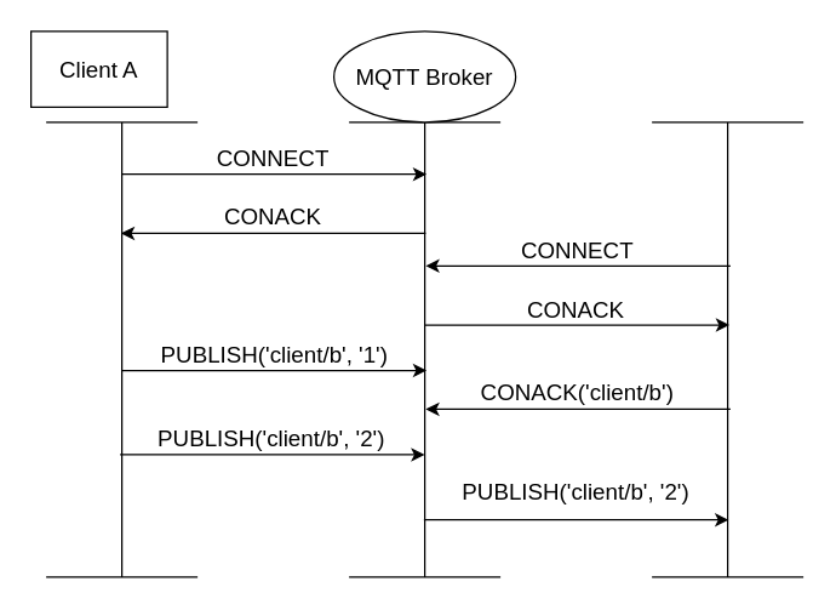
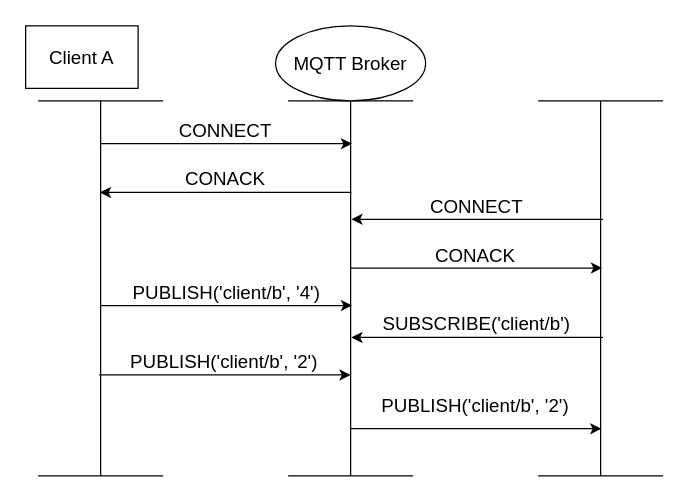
  <mxCell id="0" />
  <mxCell id="1" parent="0" />
  <mxCell id="2" value="Client A" style="rounded=0;whiteSpace=wrap;html=1;fontSize=15;" vertex="1" parent="1"><mxGeometry x="20" y="20" width="90" height="50" as="geometry" /></mxCell>
  <mxCell id="3" value="" style="shape=crossbar;whiteSpace=wrap;html=1;rounded=1;direction=south;" vertex="1" parent="1"><mxGeometry x="230" y="80" width="100" height="300" as="geometry" /></mxCell>
  <mxCell id="4" value="MQTT Broker" style="ellipse;whiteSpace=wrap;html=1;fontSize=15;" vertex="1" parent="1"><mxGeometry x="220" width="120" height="60" as="geometry" y="20" /></mxCell>
  <mxCell id="5" value="" style="shape=crossbar;whiteSpace=wrap;html=1;rounded=1;direction=south;" vertex="1" parent="1"><mxGeometry x="30" y="80" width="100" height="300" as="geometry" /></mxCell>
  <mxCell id="6" value="" style="shape=crossbar;whiteSpace=wrap;html=1;rounded=1;direction=south;" vertex="1" parent="1"><mxGeometry x="430" y="80" width="100" height="300" as="geometry" /></mxCell>
  <mxCell id="7" value="" style="endArrow=classic;html=1;rounded=0;fontSize=15;entryX=0.088;entryY=0.488;entryDx=0;entryDy=0;entryPerimeter=0;exitX=0.088;exitY=0.5;exitDx=0;exitDy=0;exitPerimeter=0;" edge="1" parent="1"><mxGeometry width="50" height="50" relative="1" as="geometry"><mxPoint x="80" y="114.24" as="sourcePoint" /><mxPoint x="281.2" y="114.24" as="targetPoint" /></mxGeometry></mxCell>
  <mxCell id="8" value="CONNECT" style="text;html=1;strokeColor=none;fillColor=none;align=center;verticalAlign=middle;whiteSpace=wrap;rounded=0;fontSize=15;" vertex="1" parent="1"><mxGeometry x="80" y="88" width="200" height="30" as="geometry" /></mxCell>
  <mxCell id="9" value="" style="endArrow=classic;html=1;rounded=0;fontSize=15;entryX=0.088;entryY=0.488;entryDx=0;entryDy=0;entryPerimeter=0;exitX=0.088;exitY=0.5;exitDx=0;exitDy=0;exitPerimeter=0;" edge="1" parent="1"><mxGeometry width="50" height="50" relative="1" as="geometry"><mxPoint x="280.6" y="153.24" as="sourcePoint" /><mxPoint x="79.4" y="153.24" as="targetPoint" /></mxGeometry></mxCell>
  <mxCell id="10" value="CONACK" style="text;html=1;strokeColor=none;fillColor=none;align=center;verticalAlign=middle;whiteSpace=wrap;rounded=0;fontSize=15;" vertex="1" parent="1"><mxGeometry x="80" y="127" width="200" height="30" as="geometry" /></mxCell>
  <mxCell id="11" value="" style="endArrow=classic;html=1;rounded=0;fontSize=15;entryX=0.088;entryY=0.488;entryDx=0;entryDy=0;entryPerimeter=0;exitX=0.088;exitY=0.5;exitDx=0;exitDy=0;exitPerimeter=0;" edge="1" parent="1"><mxGeometry width="50" height="50" relative="1" as="geometry"><mxPoint x="280" y="213.74" as="sourcePoint" /><mxPoint x="481.2" y="213.74" as="targetPoint" /></mxGeometry></mxCell>
  <mxCell id="12" value="CONACK" style="text;html=1;strokeColor=none;fillColor=none;align=center;verticalAlign=middle;whiteSpace=wrap;rounded=0;fontSize=15;" vertex="1" parent="1"><mxGeometry x="350" y="187.5" width="60" height="30" as="geometry" /></mxCell>
  <mxCell id="13" value="CONNECT" style="text;html=1;strokeColor=none;fillColor=none;align=center;verticalAlign=middle;whiteSpace=wrap;rounded=0;fontSize=15;" vertex="1" parent="1"><mxGeometry x="350.6" y="148.5" width="60" height="30" as="geometry" /></mxCell>
  <mxCell id="14" value="" style="endArrow=classic;html=1;rounded=0;fontSize=15;entryX=0.088;entryY=0.488;entryDx=0;entryDy=0;entryPerimeter=0;exitX=0.088;exitY=0.5;exitDx=0;exitDy=0;exitPerimeter=0;" edge="1" parent="1"><mxGeometry width="50" height="50" relative="1" as="geometry"><mxPoint x="481.8" y="174.74" as="sourcePoint" /><mxPoint x="280.6" y="174.74" as="targetPoint" /></mxGeometry></mxCell>
  <mxCell id="15" value="" style="endArrow=classic;html=1;rounded=0;fontSize=15;entryX=0.088;entryY=0.488;entryDx=0;entryDy=0;entryPerimeter=0;exitX=0.088;exitY=0.5;exitDx=0;exitDy=0;exitPerimeter=0;" edge="1" parent="1"><mxGeometry width="50" height="50" relative="1" as="geometry"><mxPoint x="80" y="243.74" as="sourcePoint" /><mxPoint x="281.2" y="243.74" as="targetPoint" /></mxGeometry></mxCell>
- <mxCell id="16" value="PUBLISH('client/b', '1')" style="text;html=1;strokeColor=none;fillColor=none;align=center;verticalAlign=middle;whiteSpace=wrap;rounded=0;fontSize=15;" vertex="1" parent="1"><mxGeometry x="80.6" y="217.5" width="200" height="30" as="geometry" /></mxCell>
+ <mxCell id="16" value="PUBLISH('client/b', '4')" style="text;html=1;strokeColor=none;fillColor=none;align=center;verticalAlign=middle;whiteSpace=wrap;rounded=0;fontSize=15;" vertex="1" parent="1"><mxGeometry x="80.6" y="217.5" width="200" height="30" as="geometry" /></mxCell>
  <mxCell id="17" value="" style="endArrow=classic;html=1;rounded=0;fontSize=15;entryX=0.088;entryY=0.488;entryDx=0;entryDy=0;entryPerimeter=0;exitX=0.088;exitY=0.5;exitDx=0;exitDy=0;exitPerimeter=0;" edge="1" parent="1"><mxGeometry width="50" height="50" relative="1" as="geometry"><mxPoint x="78.8" y="299.24" as="sourcePoint" /><mxPoint x="280" y="299.24" as="targetPoint" /></mxGeometry></mxCell>
  <mxCell id="18" value="PUBLISH('client/b', '2')" style="text;html=1;strokeColor=none;fillColor=none;align=center;verticalAlign=middle;whiteSpace=wrap;rounded=0;fontSize=15;" vertex="1" parent="1"><mxGeometry x="79.4" y="273" width="200" height="30" as="geometry" /></mxCell>
  <mxCell id="19" value="" style="endArrow=classic;html=1;rounded=0;fontSize=15;entryX=0.088;entryY=0.488;entryDx=0;entryDy=0;entryPerimeter=0;exitX=0.088;exitY=0.5;exitDx=0;exitDy=0;exitPerimeter=0;" edge="1" parent="1"><mxGeometry width="50" height="50" relative="1" as="geometry"><mxPoint x="279.4" y="342.24" as="sourcePoint" /><mxPoint x="480.6" y="342.24" as="targetPoint" /></mxGeometry></mxCell>
  <mxCell id="20" value="PUBLISH('client/b', '2')" style="text;html=1;strokeColor=none;fillColor=none;align=center;verticalAlign=middle;whiteSpace=wrap;rounded=0;fontSize=15;" vertex="1" parent="1"><mxGeometry x="280" y="308" width="200" height="30" as="geometry" /></mxCell>
  <mxCell id="21" value="" style="endArrow=classic;html=1;rounded=0;fontSize=15;entryX=0.088;entryY=0.488;entryDx=0;entryDy=0;entryPerimeter=0;exitX=0.088;exitY=0.5;exitDx=0;exitDy=0;exitPerimeter=0;" edge="1" parent="1"><mxGeometry width="50" height="50" relative="1" as="geometry"><mxPoint x="481.8" y="269.24" as="sourcePoint" /><mxPoint x="280.6" y="269.24" as="targetPoint" /></mxGeometry></mxCell>
- <mxCell id="22" value="CONACK('client/b')" style="text;html=1;strokeColor=none;fillColor=none;align=center;verticalAlign=middle;whiteSpace=wrap;rounded=0;fontSize=15;" vertex="1" parent="1"><mxGeometry x="280.6" y="243" width="200" height="30" as="geometry" /></mxCell>
+ <mxCell id="22" value="SUBSCRIBE('client/b')" style="text;html=1;strokeColor=none;fillColor=none;align=center;verticalAlign=middle;whiteSpace=wrap;rounded=0;fontSize=15;" vertex="1" parent="1"><mxGeometry x="280.6" y="243" width="200" height="30" as="geometry" /></mxCell>
  <mxCell id="23" style="edgeStyle=none;rounded=0;orthogonalLoop=1;jettySize=auto;html=1;exitX=1;exitY=0.5;exitDx=0;exitDy=0;exitPerimeter=0;fontSize=15;" edge="1" parent="1" source="3" target="3"><mxGeometry relative="1" as="geometry" /></mxCell>
